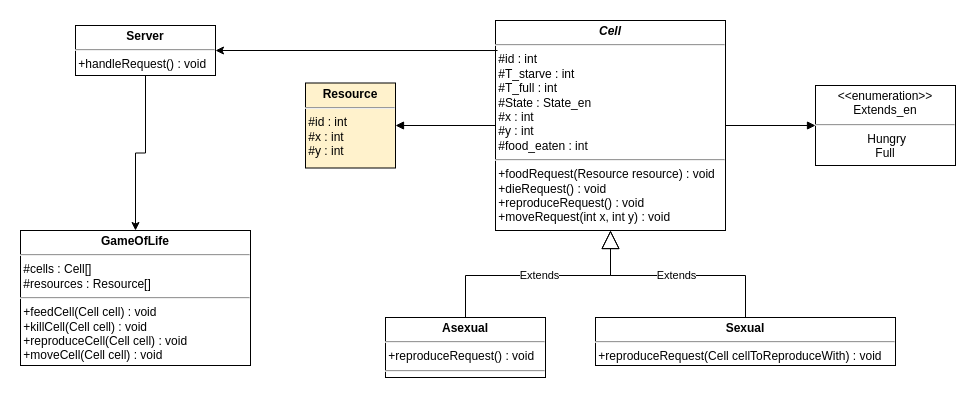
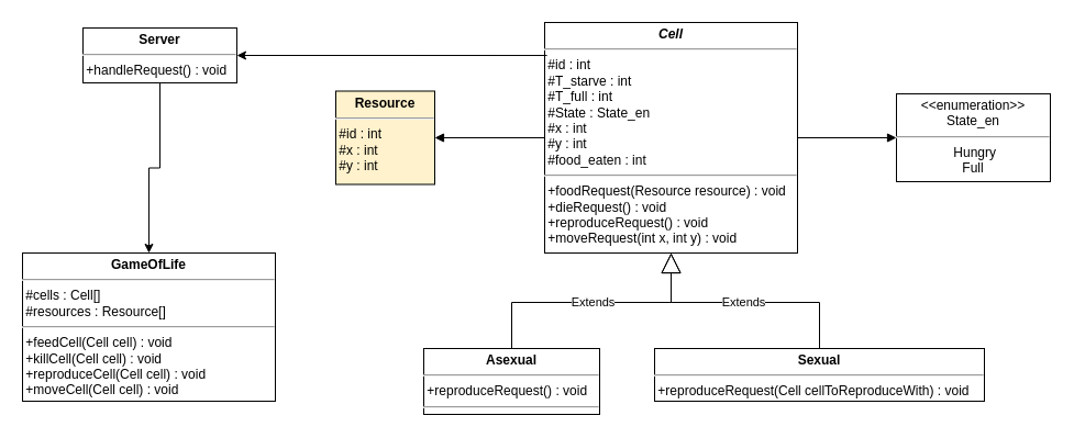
  <mxCell id="0" />
  <mxCell id="1" parent="0" />
  <mxCell id="2" style="edgeStyle=orthogonalEdgeStyle;rounded=0;orthogonalLoop=1;jettySize=auto;html=1;exitX=0.5;exitY=1;exitDx=0;exitDy=0;entryX=0.5;entryY=0;entryDx=0;entryDy=0;" edge="1" parent="1" source="3" target="13"><mxGeometry relative="1" as="geometry" /></mxCell>
  <mxCell id="3" value="&lt;p style=&quot;margin:0px;margin-top:4px;text-align:center;&quot;&gt;&lt;b&gt;Server&lt;/b&gt;&lt;/p&gt;&lt;hr&gt;&amp;nbsp;+handleRequest() : void&lt;hr&gt;" style="verticalAlign=top;align=left;overflow=fill;html=1;whiteSpace=wrap;" vertex="1" parent="1"><mxGeometry x="75" y="25" width="140" height="50" as="geometry" /></mxCell>
  <mxCell id="4" value="&lt;p style=&quot;margin:0px;margin-top:4px;text-align:center;&quot;&gt;&lt;b style=&quot;background-color: initial;&quot;&gt;&lt;i&gt;Cell&lt;/i&gt;&lt;/b&gt;&lt;/p&gt;&lt;hr&gt;&amp;nbsp;#id : int&lt;div&gt;&amp;nbsp;#T_starve : int&lt;div&gt;&amp;nbsp;#T_full : int&lt;/div&gt;&lt;div&gt;&amp;nbsp;#State : State_en&lt;/div&gt;&lt;div&gt;&amp;nbsp;#x : int&lt;/div&gt;&lt;div&gt;&amp;nbsp;#y : int&lt;br&gt;&amp;nbsp;#food_eaten : int&lt;br&gt;&lt;hr&gt;&amp;nbsp;+foodRequest(Resource resource) : void&lt;/div&gt;&lt;div&gt;&amp;nbsp;+dieRequest() : void&lt;/div&gt;&lt;div&gt;&amp;nbsp;+reproduceRequest() : void&lt;/div&gt;&lt;div&gt;&amp;nbsp;+moveRequest(int x, int y) : void&lt;br&gt;&lt;hr&gt;&lt;/div&gt;&lt;/div&gt;" style="verticalAlign=top;align=left;overflow=fill;html=1;whiteSpace=wrap;" vertex="1" parent="1"><mxGeometry x="495" y="20" width="230" height="210" as="geometry" /></mxCell>
- <mxCell id="5" value="&lt;p style=&quot;margin:0px;margin-top:4px;text-align:center;&quot;&gt;&amp;lt;&amp;lt;enumeration&amp;gt;&amp;gt;&lt;/p&gt;&lt;div style=&quot;text-align: center;&quot;&gt;Extends_en&lt;/div&gt;&lt;hr&gt;&lt;div style=&quot;text-align: center;&quot;&gt;&lt;span style=&quot;background-color: initial;&quot;&gt;&amp;nbsp;&lt;/span&gt;&lt;span style=&quot;background-color: initial;&quot;&gt;Hungry&lt;/span&gt;&lt;/div&gt;&lt;div style=&quot;text-align: center;&quot;&gt;Full&lt;/div&gt;&lt;div&gt;&lt;/div&gt;" style="verticalAlign=top;align=left;overflow=fill;html=1;whiteSpace=wrap;" vertex="1" parent="1"><mxGeometry x="815" y="85" width="140" height="80" as="geometry" /></mxCell>
+ <mxCell id="5" value="&lt;p style=&quot;margin:0px;margin-top:4px;text-align:center;&quot;&gt;&amp;lt;&amp;lt;enumeration&amp;gt;&amp;gt;&lt;/p&gt;&lt;div style=&quot;text-align: center;&quot;&gt;State_en&lt;/div&gt;&lt;hr&gt;&lt;div style=&quot;text-align: center;&quot;&gt;&lt;span style=&quot;background-color: initial;&quot;&gt;&amp;nbsp;&lt;/span&gt;&lt;span style=&quot;background-color: initial;&quot;&gt;Hungry&lt;/span&gt;&lt;/div&gt;&lt;div style=&quot;text-align: center;&quot;&gt;Full&lt;/div&gt;&lt;div&gt;&lt;/div&gt;" style="verticalAlign=top;align=left;overflow=fill;html=1;whiteSpace=wrap;" vertex="1" parent="1"><mxGeometry x="815" y="85" width="140" height="80" as="geometry" /></mxCell>
  <mxCell id="6" value="" style="endArrow=block;endFill=1;html=1;edgeStyle=orthogonalEdgeStyle;align=left;verticalAlign=top;rounded=0;exitX=1;exitY=0.5;exitDx=0;exitDy=0;entryX=0;entryY=0.5;entryDx=0;entryDy=0;" edge="1" parent="1" source="4" target="5"><mxGeometry x="-1" relative="1" as="geometry"><mxPoint x="505" y="255" as="sourcePoint" /><mxPoint x="665" y="255" as="targetPoint" /></mxGeometry></mxCell>
  <mxCell id="7" value="&lt;p style=&quot;margin:0px;margin-top:4px;text-align:center;&quot;&gt;&lt;b&gt;Resource&lt;/b&gt;&lt;/p&gt;&lt;hr&gt;&amp;nbsp;#id : int&lt;div&gt;&lt;div&gt;&amp;nbsp;#x : int&lt;/div&gt;&lt;div&gt;&amp;nbsp;#y : int&lt;br&gt;&lt;br&gt;&lt;/div&gt;&lt;/div&gt;" style="verticalAlign=top;align=left;overflow=fill;html=1;whiteSpace=wrap;fillColor=#fff2cc;" vertex="1" parent="1"><mxGeometry x="305" y="82.5" width="90" height="85" as="geometry" /></mxCell>
  <mxCell id="8" value="" style="endArrow=block;endFill=1;html=1;edgeStyle=orthogonalEdgeStyle;align=left;verticalAlign=top;rounded=0;exitX=0;exitY=0.5;exitDx=0;exitDy=0;entryX=1;entryY=0.5;entryDx=0;entryDy=0;" edge="1" parent="1" source="4" target="7"><mxGeometry x="-1" relative="1" as="geometry"><mxPoint x="825" y="85" as="sourcePoint" /><mxPoint x="735" y="135" as="targetPoint" /></mxGeometry></mxCell>
  <mxCell id="9" value="Extends" style="endArrow=block;endSize=16;endFill=0;html=1;rounded=0;entryX=0.5;entryY=1;entryDx=0;entryDy=0;" edge="1" parent="1" source="11" target="4"><mxGeometry width="160" relative="1" as="geometry"><mxPoint x="465" y="315" as="sourcePoint" /><mxPoint x="665" y="225" as="targetPoint" /><Array as="points"><mxPoint x="465" y="275" /><mxPoint x="610" y="275" /></Array></mxGeometry></mxCell>
  <mxCell id="10" value="Extends" style="endArrow=block;endSize=16;endFill=0;html=1;rounded=0;exitX=0.5;exitY=0;exitDx=0;exitDy=0;entryX=0.5;entryY=1;entryDx=0;entryDy=0;" edge="1" parent="1" source="12" target="4"><mxGeometry width="160" relative="1" as="geometry"><mxPoint x="745.125" y="317.455" as="sourcePoint" /><mxPoint x="605" y="235" as="targetPoint" /><Array as="points"><mxPoint x="745" y="275" /><mxPoint x="610" y="275" /></Array></mxGeometry></mxCell>
  <mxCell id="11" value="&lt;p style=&quot;margin:0px;margin-top:4px;text-align:center;&quot;&gt;&lt;b&gt;Asexual&lt;/b&gt;&lt;/p&gt;&lt;hr&gt;&amp;nbsp;+reproduceRequest() : void&lt;hr&gt;" style="verticalAlign=top;align=left;overflow=fill;html=1;whiteSpace=wrap;" vertex="1" parent="1"><mxGeometry x="385" y="317" width="160" height="60" as="geometry" /></mxCell>
  <mxCell id="12" value="&lt;p style=&quot;margin:0px;margin-top:4px;text-align:center;&quot;&gt;&lt;b&gt;Sexual&lt;/b&gt;&lt;/p&gt;&lt;hr&gt;&amp;nbsp;+reproduceRequest(Cell cellToReproduceWith) : void&lt;hr&gt;" style="verticalAlign=top;align=left;overflow=fill;html=1;whiteSpace=wrap;" vertex="1" parent="1"><mxGeometry x="595" y="317" width="300" height="48" as="geometry" /></mxCell>
  <mxCell id="13" value="&lt;p style=&quot;margin:0px;margin-top:4px;text-align:center;&quot;&gt;&lt;b&gt;GameOfLife&lt;/b&gt;&lt;/p&gt;&lt;hr&gt;&amp;nbsp;#cells : Cell[]&lt;div&gt;&amp;nbsp;#resources : Resource[]&lt;br&gt;&lt;div&gt;&lt;div&gt;&lt;hr&gt;&amp;nbsp;+feedCell(Cell cell) : void&lt;/div&gt;&lt;div&gt;&amp;nbsp;+killCell(Cell cell) : void&lt;/div&gt;&lt;div&gt;&amp;nbsp;+reproduceCell(Cell cell) : void&lt;/div&gt;&lt;div&gt;&amp;nbsp;+moveCell(Cell cell) : void&lt;/div&gt;&lt;div&gt;&lt;hr&gt;&lt;/div&gt;&lt;/div&gt;&lt;/div&gt;" style="verticalAlign=top;align=left;overflow=fill;html=1;whiteSpace=wrap;" vertex="1" parent="1"><mxGeometry x="20" y="230" width="230" height="135" as="geometry" /></mxCell>
  <mxCell id="14" style="edgeStyle=orthogonalEdgeStyle;rounded=0;orthogonalLoop=1;jettySize=auto;html=1;exitX=0.009;exitY=0.143;exitDx=0;exitDy=0;entryX=1;entryY=0.5;entryDx=0;entryDy=0;exitPerimeter=0;" edge="1" parent="1" source="4" target="3"><mxGeometry relative="1" as="geometry" /></mxCell>
